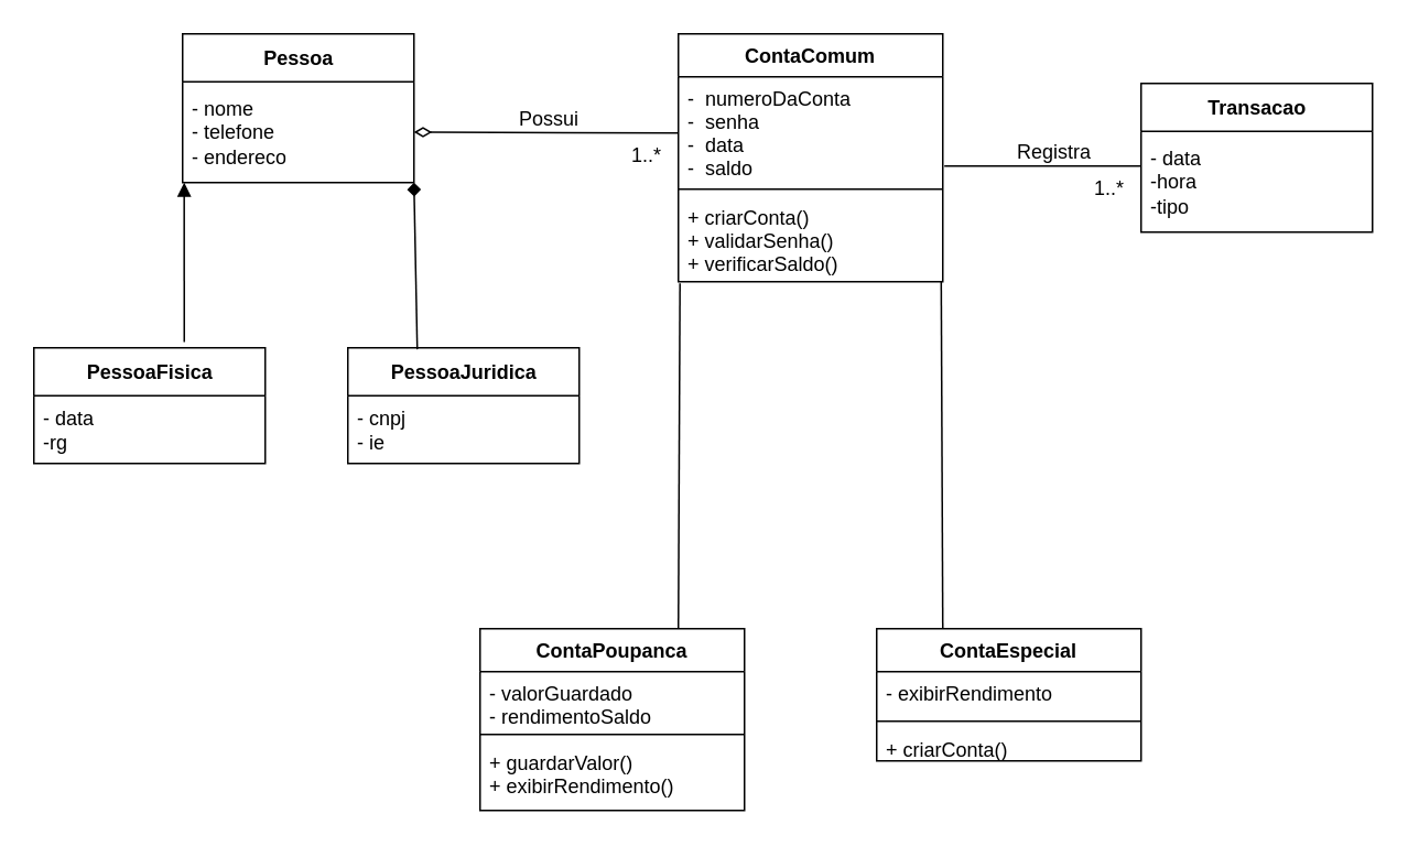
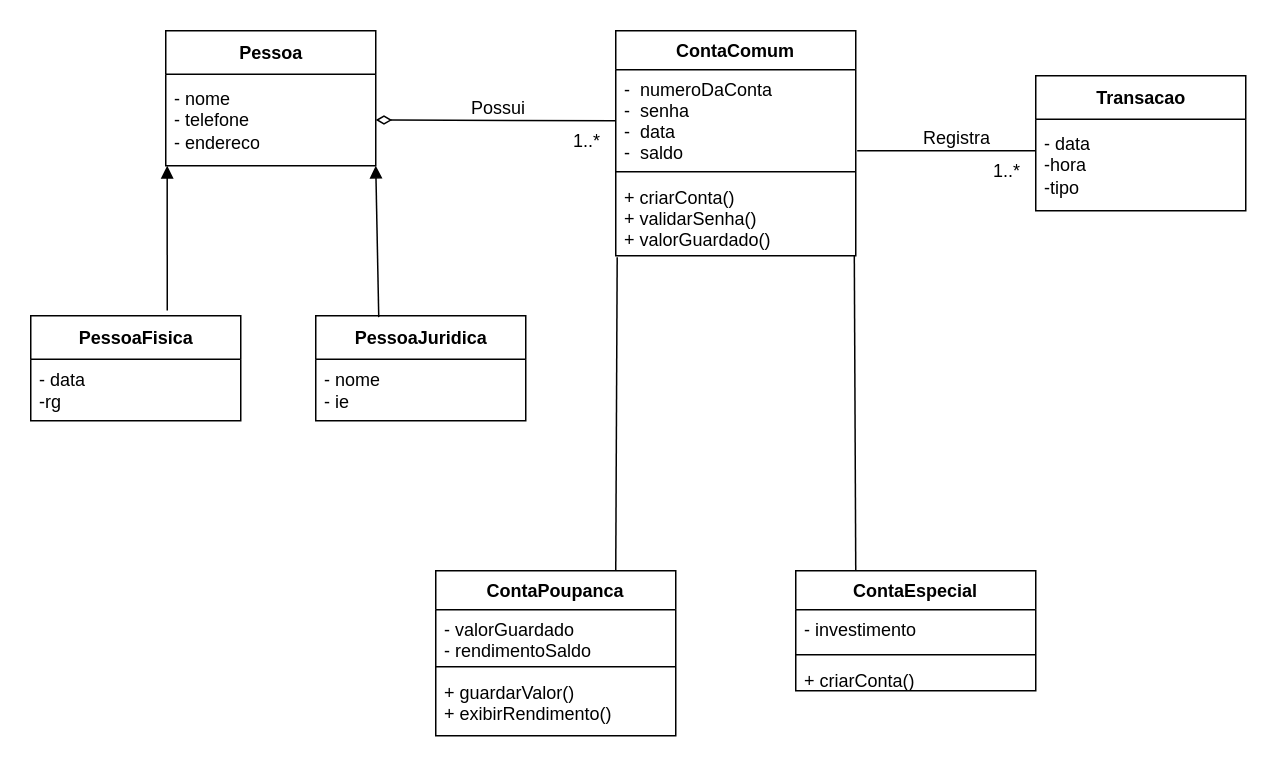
  <mxCell id="0" />
  <mxCell id="1" parent="0" />
  <mxCell id="2" value="ContaComum" style="swimlane;fontStyle=1;align=center;verticalAlign=top;childLayout=stackLayout;horizontal=1;startSize=26;horizontalStack=0;resizeParent=1;resizeParentMax=0;resizeLast=0;collapsible=1;marginBottom=0;" vertex="1" parent="1"><mxGeometry x="410" y="20" width="160" height="150" as="geometry" /></mxCell>
  <mxCell id="3" value="-  numeroDaConta&#10;-  senha&#10;-  data&#10;-  saldo&#10;" style="text;strokeColor=none;fillColor=none;align=left;verticalAlign=top;spacingLeft=4;spacingRight=4;overflow=hidden;rotatable=0;points=[[0,0.5],[1,0.5]];portConstraint=eastwest;" vertex="1" parent="2"><mxGeometry y="26" width="160" height="64" as="geometry" /></mxCell>
  <mxCell id="4" value="" style="line;strokeWidth=1;fillColor=none;align=left;verticalAlign=middle;spacingTop=-1;spacingLeft=3;spacingRight=3;rotatable=0;labelPosition=right;points=[];portConstraint=eastwest;strokeColor=inherit;" vertex="1" parent="2"><mxGeometry y="90" width="160" height="8" as="geometry" /></mxCell>
- <mxCell id="5" value="+ criarConta()&#10;+ validarSenha()&#10;+ verificarSaldo()" style="text;strokeColor=none;fillColor=none;align=left;verticalAlign=top;spacingLeft=4;spacingRight=4;overflow=hidden;rotatable=0;points=[[0,0.5],[1,0.5]];portConstraint=eastwest;" vertex="1" parent="2"><mxGeometry y="98" width="160" height="52" as="geometry" /></mxCell>
+ <mxCell id="5" value="+ criarConta()&#10;+ validarSenha()&#10;+ valorGuardado()" style="text;strokeColor=none;fillColor=none;align=left;verticalAlign=top;spacingLeft=4;spacingRight=4;overflow=hidden;rotatable=0;points=[[0,0.5],[1,0.5]];portConstraint=eastwest;" vertex="1" parent="2"><mxGeometry y="98" width="160" height="52" as="geometry" /></mxCell>
  <mxCell id="6" value="ContaPoupanca" style="swimlane;fontStyle=1;align=center;verticalAlign=top;childLayout=stackLayout;horizontal=1;startSize=26;horizontalStack=0;resizeParent=1;resizeParentMax=0;resizeLast=0;collapsible=1;marginBottom=0;" vertex="1" parent="1"><mxGeometry x="290" y="380" width="160" height="110" as="geometry" /></mxCell>
  <mxCell id="7" value="- valorGuardado &#10;- rendimentoSaldo" style="text;strokeColor=none;fillColor=none;align=left;verticalAlign=top;spacingLeft=4;spacingRight=4;overflow=hidden;rotatable=0;points=[[0,0.5],[1,0.5]];portConstraint=eastwest;" vertex="1" parent="6"><mxGeometry y="26" width="160" height="34" as="geometry" /></mxCell>
  <mxCell id="8" value="" style="line;strokeWidth=1;fillColor=none;align=left;verticalAlign=middle;spacingTop=-1;spacingLeft=3;spacingRight=3;rotatable=0;labelPosition=right;points=[];portConstraint=eastwest;strokeColor=inherit;" vertex="1" parent="6"><mxGeometry y="60" width="160" height="8" as="geometry" /></mxCell>
  <mxCell id="9" value="+ guardarValor()&#10;+ exibirRendimento()" style="text;strokeColor=none;fillColor=none;align=left;verticalAlign=top;spacingLeft=4;spacingRight=4;overflow=hidden;rotatable=0;points=[[0,0.5],[1,0.5]];portConstraint=eastwest;" vertex="1" parent="6"><mxGeometry y="68" width="160" height="42" as="geometry" /></mxCell>
  <mxCell id="10" value="ContaEspecial" style="swimlane;fontStyle=1;align=center;verticalAlign=top;childLayout=stackLayout;horizontal=1;startSize=26;horizontalStack=0;resizeParent=1;resizeParentMax=0;resizeLast=0;collapsible=1;marginBottom=0;" vertex="1" parent="1"><mxGeometry x="530" y="380" width="160" height="80" as="geometry" /></mxCell>
- <mxCell id="11" value="- exibirRendimento" style="text;strokeColor=none;fillColor=none;align=left;verticalAlign=top;spacingLeft=4;spacingRight=4;overflow=hidden;rotatable=0;points=[[0,0.5],[1,0.5]];portConstraint=eastwest;" vertex="1" parent="10"><mxGeometry y="26" width="160" height="26" as="geometry" /></mxCell>
+ <mxCell id="11" value="- investimento" style="text;strokeColor=none;fillColor=none;align=left;verticalAlign=top;spacingLeft=4;spacingRight=4;overflow=hidden;rotatable=0;points=[[0,0.5],[1,0.5]];portConstraint=eastwest;" vertex="1" parent="10"><mxGeometry y="26" width="160" height="26" as="geometry" /></mxCell>
  <mxCell id="12" value="" style="line;strokeWidth=1;fillColor=none;align=left;verticalAlign=middle;spacingTop=-1;spacingLeft=3;spacingRight=3;rotatable=0;labelPosition=right;points=[];portConstraint=eastwest;strokeColor=inherit;" vertex="1" parent="10"><mxGeometry y="52" width="160" height="8" as="geometry" /></mxCell>
  <mxCell id="13" value="+ criarConta()" style="text;strokeColor=none;fillColor=none;align=left;verticalAlign=top;spacingLeft=4;spacingRight=4;overflow=hidden;rotatable=0;points=[[0,0.5],[1,0.5]];portConstraint=eastwest;" vertex="1" parent="10"><mxGeometry y="60" width="160" height="20" as="geometry" /></mxCell>
  <mxCell id="14" value="" style="html=1;verticalAlign=bottom;labelBackgroundColor=none;endArrow=none;endFill=1;exitX=0.75;exitY=0;exitDx=0;exitDy=0;entryX=0.006;entryY=1.019;entryDx=0;entryDy=0;entryPerimeter=0;" edge="1" parent="1" source="6" target="5"><mxGeometry width="160" relative="1" as="geometry"><mxPoint x="410" y="350" as="sourcePoint" /><mxPoint x="420" y="180" as="targetPoint" /></mxGeometry></mxCell>
  <mxCell id="15" value="" style="html=1;verticalAlign=bottom;labelBackgroundColor=none;endArrow=none;endFill=1;exitX=0.25;exitY=0;exitDx=0;exitDy=0;entryX=0.994;entryY=1;entryDx=0;entryDy=0;entryPerimeter=0;" edge="1" parent="1" source="10" target="5"><mxGeometry width="160" relative="1" as="geometry"><mxPoint x="630" y="380" as="sourcePoint" /><mxPoint x="790" y="380" as="targetPoint" /></mxGeometry></mxCell>
  <mxCell id="16" value="Transacao" style="swimlane;fontStyle=1;align=center;verticalAlign=middle;childLayout=stackLayout;horizontal=1;startSize=29;horizontalStack=0;resizeParent=1;resizeParentMax=0;resizeLast=0;collapsible=0;marginBottom=0;html=1;" vertex="1" parent="1"><mxGeometry x="690" y="50" width="140" height="90" as="geometry" /></mxCell>
  <mxCell id="17" value="- data&lt;br&gt;-hora&lt;br&gt;-tipo" style="text;html=1;strokeColor=none;fillColor=none;align=left;verticalAlign=middle;spacingLeft=4;spacingRight=4;overflow=hidden;rotatable=0;points=[[0,0.5],[1,0.5]];portConstraint=eastwest;" vertex="1" parent="16"><mxGeometry y="29" width="140" height="61" as="geometry" /></mxCell>
  <mxCell id="18" value="" style="endArrow=none;html=1;rounded=0;align=center;verticalAlign=top;endFill=0;labelBackgroundColor=none;exitX=0;exitY=0.344;exitDx=0;exitDy=0;exitPerimeter=0;entryX=1.006;entryY=0.844;entryDx=0;entryDy=0;entryPerimeter=0;" edge="1" parent="1" source="17" target="3"><mxGeometry relative="1" as="geometry"><mxPoint x="663.92" y="100" as="sourcePoint" /><mxPoint x="570" y="101" as="targetPoint" /></mxGeometry></mxCell>
  <mxCell id="19" value="1..*" style="resizable=0;html=1;align=left;verticalAlign=top;labelBackgroundColor=none;" connectable="0" vertex="1" parent="18"><mxGeometry x="-1" relative="1" as="geometry"><mxPoint x="-30" as="offset" /></mxGeometry></mxCell>
  <mxCell id="20" value="Registra" style="resizable=0;html=1;align=right;verticalAlign=bottom;labelBackgroundColor=none;" connectable="0" vertex="1" parent="18"><mxGeometry x="1" relative="1" as="geometry"><mxPoint x="89" as="offset" /></mxGeometry></mxCell>
  <mxCell id="21" value="Pessoa" style="swimlane;fontStyle=1;align=center;verticalAlign=middle;childLayout=stackLayout;horizontal=1;startSize=29;horizontalStack=0;resizeParent=1;resizeParentMax=0;resizeLast=0;collapsible=0;marginBottom=0;html=1;" vertex="1" parent="1"><mxGeometry x="110" y="20" width="140" height="90" as="geometry" /></mxCell>
  <mxCell id="22" value="- nome&lt;br&gt;- telefone&lt;br&gt;- endereco" style="text;html=1;strokeColor=none;fillColor=none;align=left;verticalAlign=middle;spacingLeft=4;spacingRight=4;overflow=hidden;rotatable=0;points=[[0,0.5],[1,0.5]];portConstraint=eastwest;" vertex="1" parent="21"><mxGeometry y="29" width="140" height="61" as="geometry" /></mxCell>
  <mxCell id="23" value="PessoaFisica" style="swimlane;fontStyle=1;align=center;verticalAlign=middle;childLayout=stackLayout;horizontal=1;startSize=29;horizontalStack=0;resizeParent=1;resizeParentMax=0;resizeLast=0;collapsible=0;marginBottom=0;html=1;" vertex="1" parent="1"><mxGeometry x="20" y="210" width="140" height="70" as="geometry" /></mxCell>
  <mxCell id="24" value="- data&lt;br&gt;-rg" style="text;html=1;strokeColor=none;fillColor=none;align=left;verticalAlign=middle;spacingLeft=4;spacingRight=4;overflow=hidden;rotatable=0;points=[[0,0.5],[1,0.5]];portConstraint=eastwest;" vertex="1" parent="23"><mxGeometry y="29" width="140" height="41" as="geometry" /></mxCell>
  <mxCell id="25" value="PessoaJuridica" style="swimlane;fontStyle=1;align=center;verticalAlign=middle;childLayout=stackLayout;horizontal=1;startSize=29;horizontalStack=0;resizeParent=1;resizeParentMax=0;resizeLast=0;collapsible=0;marginBottom=0;html=1;" vertex="1" parent="1"><mxGeometry x="210" y="210" width="140" height="70" as="geometry" /></mxCell>
- <mxCell id="26" value="- cnpj&lt;br&gt;- ie" style="text;html=1;strokeColor=none;fillColor=none;align=left;verticalAlign=middle;spacingLeft=4;spacingRight=4;overflow=hidden;rotatable=0;points=[[0,0.5],[1,0.5]];portConstraint=eastwest;" vertex="1" parent="25"><mxGeometry y="29" width="140" height="41" as="geometry" /></mxCell>
+ <mxCell id="26" value="- nome&lt;br&gt;- ie" style="text;html=1;strokeColor=none;fillColor=none;align=left;verticalAlign=middle;spacingLeft=4;spacingRight=4;overflow=hidden;rotatable=0;points=[[0,0.5],[1,0.5]];portConstraint=eastwest;" vertex="1" parent="25"><mxGeometry y="29" width="140" height="41" as="geometry" /></mxCell>
  <mxCell id="27" value="" style="html=1;verticalAlign=bottom;labelBackgroundColor=none;endArrow=block;endFill=1;entryX=0.006;entryY=1.019;entryDx=0;entryDy=0;entryPerimeter=0;exitX=0.65;exitY=-0.051;exitDx=0;exitDy=0;exitPerimeter=0;" edge="1" parent="1" source="23"><mxGeometry width="160" relative="1" as="geometry"><mxPoint x="110" y="200" as="sourcePoint" /><mxPoint x="110.96" y="109.998" as="targetPoint" /><Array as="points" /></mxGeometry></mxCell>
- <mxCell id="28" value="" style="html=1;verticalAlign=bottom;labelBackgroundColor=none;endArrow=diamond;endFill=1;entryX=1;entryY=1;entryDx=0;entryDy=0;entryPerimeter=0;exitX=0.3;exitY=0.013;exitDx=0;exitDy=0;exitPerimeter=0;" edge="1" parent="1" source="25" target="22"><mxGeometry width="160" relative="1" as="geometry"><mxPoint x="121" y="215.971" as="sourcePoint" /><mxPoint x="120.96" y="119.998" as="targetPoint" /><Array as="points" /></mxGeometry></mxCell>
+ <mxCell id="28" value="" style="html=1;verticalAlign=bottom;labelBackgroundColor=none;endArrow=block;endFill=1;entryX=1;entryY=1;entryDx=0;entryDy=0;entryPerimeter=0;exitX=0.3;exitY=0.013;exitDx=0;exitDy=0;exitPerimeter=0;" edge="1" parent="1" source="25" target="22"><mxGeometry width="160" relative="1" as="geometry"><mxPoint x="121" y="215.971" as="sourcePoint" /><mxPoint x="120.96" y="119.998" as="targetPoint" /><Array as="points" /></mxGeometry></mxCell>
  <mxCell id="29" value="" style="endArrow=none;startArrow=diamondThin;endFill=0;startFill=0;html=1;verticalAlign=bottom;labelBackgroundColor=none;strokeWidth=1;startSize=8;endSize=8;exitX=1;exitY=0.5;exitDx=0;exitDy=0;" edge="1" parent="1" source="22"><mxGeometry width="160" relative="1" as="geometry"><mxPoint x="630" y="140" as="sourcePoint" /><mxPoint x="410" y="80" as="targetPoint" /></mxGeometry></mxCell>
  <mxCell id="30" value="Possui" style="resizable=0;html=1;align=right;verticalAlign=bottom;labelBackgroundColor=none;fillColor=#ffe6cc;" connectable="0" vertex="1" parent="1"><mxGeometry x="350" y="80" as="geometry" /></mxCell>
  <mxCell id="31" value="1..*" style="resizable=0;html=1;align=left;verticalAlign=top;labelBackgroundColor=none;" connectable="0" vertex="1" parent="1"><mxGeometry x="380" y="80.004" as="geometry" /></mxCell>
